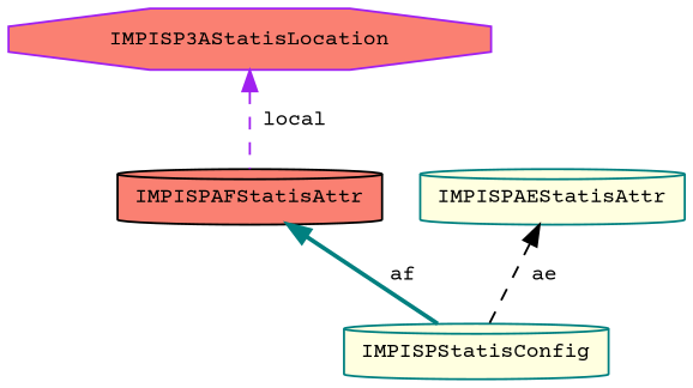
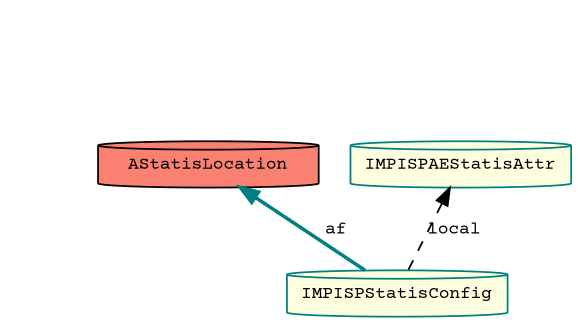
  digraph {
    fontname="Courier Prime"
    node [color=teal fillcolor=lightyellow fontname="Courier Prime" fontsize=10 shape=cylinder style=filled]
    edge [dir=back fontname="Courier Prime" fontsize=10 labelfontname=Helvetica labelfontsize=10 style=dashed]
    n1 [fontcolor=black height=0.2 label=IMPISPStatisConfig width=0.4]
-   n2 [color=purple fillcolor=salmon height=0.2 label=IMPISP3AStatisLocation shape=octagon width=0.4]
-   n3 [color=black fillcolor=salmon height=0.2 label=IMPISPAFStatisAttr width=0.4]
+   n3 [color=black fillcolor=salmon height=0.2 label=AStatisLocation width=0.4]
    n4 [height=0.2 label=IMPISPAEStatisAttr width=0.4]
-   n2 -> n3 [color=purple label=" local"]
    n3 -> n1 [color=teal label=" af" style=bold]
-   n4 -> n1 [color=black label=" ae"]
+   n4 -> n1 [color=black label=" local"]
  }
